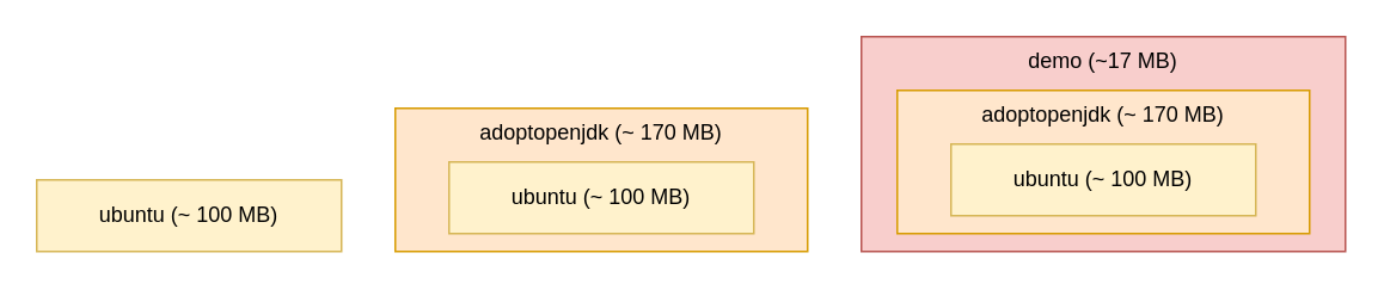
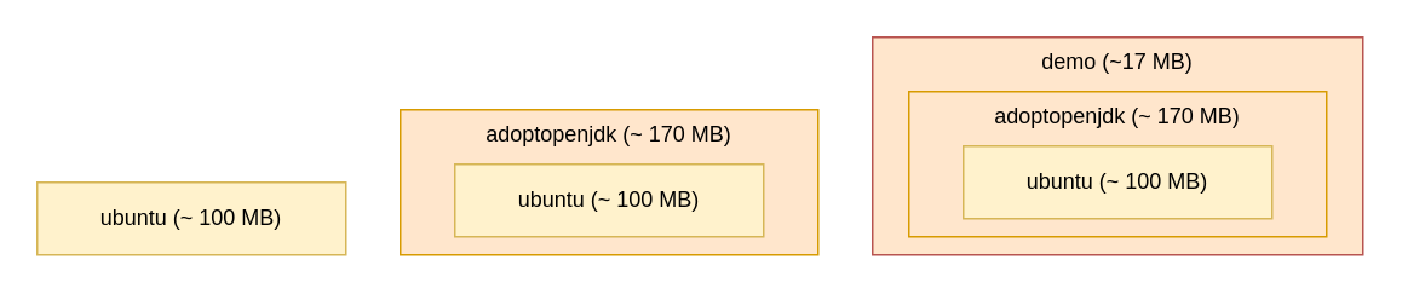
  <mxCell id="0" />
  <mxCell id="1" parent="0" />
- <mxCell id="2" value="demo (~17 MB)" style="rounded=0;whiteSpace=wrap;html=1;verticalAlign=top;fillColor=#f8cecc;strokeColor=#b85450;" vertex="1" parent="1"><mxGeometry x="480" y="20" width="270" height="120" as="geometry" /></mxCell>
+ <mxCell id="2" value="demo (~17 MB)" style="rounded=0;whiteSpace=wrap;html=1;verticalAlign=top;fillColor=#ffe6cc;strokeColor=#b85450;" vertex="1" parent="1"><mxGeometry x="480" y="20" width="270" height="120" as="geometry" /></mxCell>
  <mxCell id="3" value="adoptopenjdk (~ 170 MB)" style="rounded=0;whiteSpace=wrap;html=1;verticalAlign=top;fillColor=#ffe6cc;strokeColor=#d79b00;" vertex="1" parent="1"><mxGeometry x="220" y="60" width="230" height="80" as="geometry" /></mxCell>
  <mxCell id="4" value="ubuntu (~ 100 MB)" style="rounded=0;whiteSpace=wrap;html=1;fillColor=#fff2cc;strokeColor=#d6b656;" vertex="1" parent="1"><mxGeometry x="20" y="100" width="170" height="40" as="geometry" /></mxCell>
  <mxCell id="5" value="ubuntu (~ 100 MB)" style="rounded=0;whiteSpace=wrap;html=1;fillColor=#fff2cc;strokeColor=#d6b656;" vertex="1" parent="1"><mxGeometry x="250" y="90" width="170" height="40" as="geometry" /></mxCell>
  <mxCell id="6" value="adoptopenjdk (~ 170 MB)" style="rounded=0;whiteSpace=wrap;html=1;verticalAlign=top;fillColor=#ffe6cc;strokeColor=#d79b00;" vertex="1" parent="1"><mxGeometry x="500" y="50" width="230" height="80" as="geometry" /></mxCell>
  <mxCell id="7" value="ubuntu (~ 100 MB)" style="rounded=0;whiteSpace=wrap;html=1;fillColor=#fff2cc;strokeColor=#d6b656;" vertex="1" parent="1"><mxGeometry x="530" y="80" width="170" height="40" as="geometry" /></mxCell>
